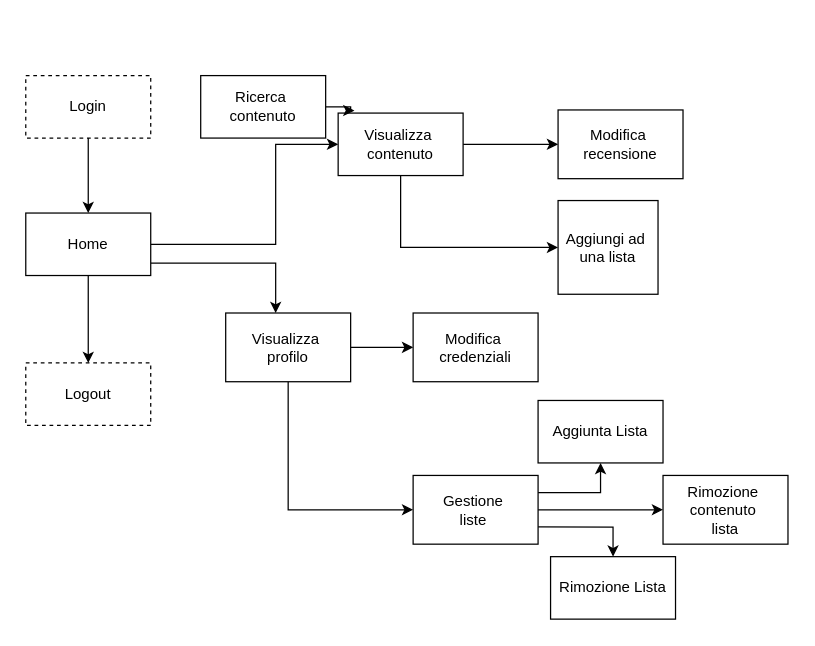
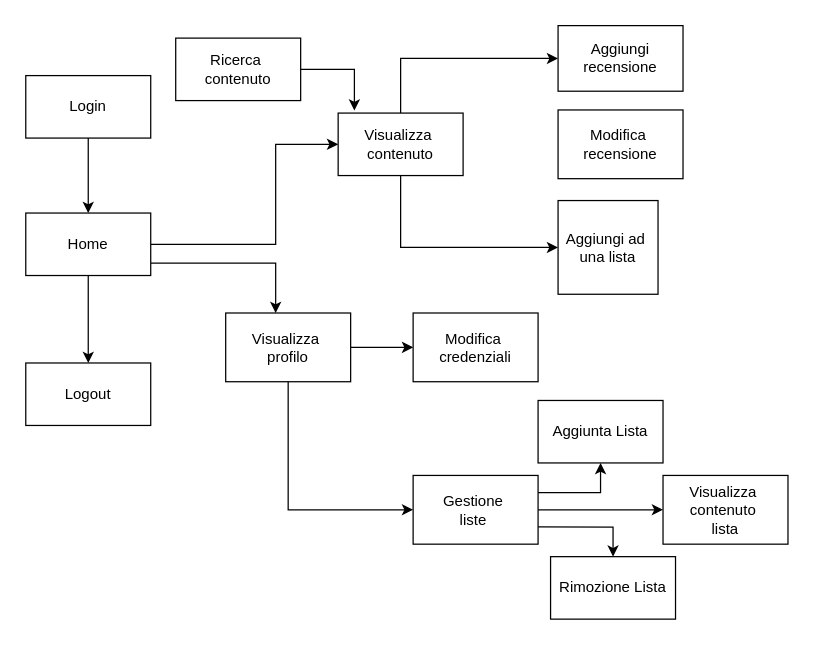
  <mxCell id="0" />
  <mxCell id="1" parent="0" />
  <mxCell id="2" value="" style="edgeStyle=orthogonalEdgeStyle;rounded=0;orthogonalLoop=1;jettySize=auto;html=1;" parent="1" source="5" target="8" edge="1"><mxGeometry relative="1" as="geometry" /></mxCell>
  <mxCell id="3" value="" style="edgeStyle=orthogonalEdgeStyle;rounded=0;orthogonalLoop=1;jettySize=auto;html=1;" parent="1" source="5" target="12" edge="1"><mxGeometry relative="1" as="geometry"><Array as="points"><mxPoint x="220" y="195" /></Array></mxGeometry></mxCell>
  <mxCell id="4" value="" style="edgeStyle=orthogonalEdgeStyle;rounded=0;orthogonalLoop=1;jettySize=auto;html=1;" parent="1" source="5" target="16" edge="1"><mxGeometry relative="1" as="geometry"><Array as="points"><mxPoint x="220" y="210" /></Array></mxGeometry></mxCell>
  <mxCell id="5" value="Home" style="rounded=0;whiteSpace=wrap;html=1;" parent="1" vertex="1"><mxGeometry x="20" y="170" width="100" height="50" as="geometry" /></mxCell>
  <mxCell id="6" value="" style="edgeStyle=orthogonalEdgeStyle;rounded=0;orthogonalLoop=1;jettySize=auto;html=1;" parent="1" source="7" target="5" edge="1"><mxGeometry relative="1" as="geometry" /></mxCell>
- <mxCell id="7" value="Login" style="rounded=0;whiteSpace=wrap;html=1;dashed=1;" parent="1" vertex="1"><mxGeometry x="20" y="60" width="100" height="50" as="geometry" /></mxCell>
- <mxCell id="8" value="Logout" style="rounded=0;whiteSpace=wrap;html=1;dashed=1;" parent="1" vertex="1"><mxGeometry x="20" y="290" width="100" height="50" as="geometry" /></mxCell>
- <mxCell id="10" style="edgeStyle=orthogonalEdgeStyle;rounded=0;orthogonalLoop=1;jettySize=auto;html=1;exitX=1;exitY=0.5;exitDx=0;exitDy=0;entryX=0;entryY=0.5;entryDx=0;entryDy=0;" edge="1" parent="1" source="12" target="27"><mxGeometry relative="1" as="geometry" /></mxCell>
+ <mxCell id="7" value="Login" style="rounded=0;whiteSpace=wrap;html=1;" parent="1" vertex="1"><mxGeometry x="20" y="60" width="100" height="50" as="geometry" /></mxCell>
+ <mxCell id="8" value="Logout" style="rounded=0;whiteSpace=wrap;html=1;" parent="1" vertex="1"><mxGeometry x="20" y="290" width="100" height="50" as="geometry" /></mxCell>
+ <mxCell id="9" value="" style="edgeStyle=orthogonalEdgeStyle;rounded=0;orthogonalLoop=1;jettySize=auto;html=1;entryX=0;entryY=0.5;entryDx=0;entryDy=0;" parent="1" source="12" target="13" edge="1"><mxGeometry relative="1" as="geometry"><Array as="points"><mxPoint x="320" y="46" /></Array></mxGeometry></mxCell>
  <mxCell id="11" style="edgeStyle=orthogonalEdgeStyle;rounded=0;orthogonalLoop=1;jettySize=auto;html=1;exitX=0.5;exitY=1;exitDx=0;exitDy=0;entryX=0;entryY=0.5;entryDx=0;entryDy=0;" edge="1" parent="1" source="12" target="17"><mxGeometry relative="1" as="geometry" /></mxCell>
  <mxCell id="12" value="Visualizza&amp;nbsp;&lt;br&gt;contenuto" style="rounded=0;whiteSpace=wrap;html=1;" parent="1" vertex="1"><mxGeometry x="270" y="90" width="100" height="50" as="geometry" /></mxCell>
+ <mxCell id="13" value="Aggiungi recensione" style="whiteSpace=wrap;html=1;rounded=0;" parent="1" vertex="1"><mxGeometry x="446" y="20" width="100" height="52.5" as="geometry" /></mxCell>
  <mxCell id="14" value="" style="edgeStyle=orthogonalEdgeStyle;rounded=0;orthogonalLoop=1;jettySize=auto;html=1;exitX=1;exitY=0.5;exitDx=0;exitDy=0;entryX=0;entryY=0.5;entryDx=0;entryDy=0;" parent="1" source="16" target="18" edge="1"><mxGeometry relative="1" as="geometry"><Array as="points"><mxPoint x="310" y="278" /><mxPoint x="310" y="278" /></Array></mxGeometry></mxCell>
  <mxCell id="15" style="edgeStyle=orthogonalEdgeStyle;rounded=0;orthogonalLoop=1;jettySize=auto;html=1;exitX=0.5;exitY=1;exitDx=0;exitDy=0;entryX=0;entryY=0.5;entryDx=0;entryDy=0;" edge="1" parent="1" source="16" target="22"><mxGeometry relative="1" as="geometry" /></mxCell>
  <mxCell id="16" value="Visualizza&amp;nbsp;&lt;br&gt;profilo" style="whiteSpace=wrap;html=1;rounded=0;" parent="1" vertex="1"><mxGeometry x="180" y="250" width="100" height="55" as="geometry" /></mxCell>
  <mxCell id="17" value="Aggiungi ad&amp;nbsp;&lt;br&gt;una lista" style="whiteSpace=wrap;html=1;rounded=0;" parent="1" vertex="1"><mxGeometry x="446" y="160" width="80" height="75" as="geometry" /></mxCell>
  <mxCell id="18" value="Modifica&amp;nbsp;&lt;br&gt;credenziali" style="whiteSpace=wrap;html=1;rounded=0;" parent="1" vertex="1"><mxGeometry x="330" y="250" width="100" height="55" as="geometry" /></mxCell>
  <mxCell id="19" style="edgeStyle=orthogonalEdgeStyle;rounded=0;orthogonalLoop=1;jettySize=auto;html=1;exitX=1;exitY=0.75;exitDx=0;exitDy=0;entryX=0.5;entryY=0;entryDx=0;entryDy=0;" edge="1" parent="1" source="22" target="24"><mxGeometry relative="1" as="geometry" /></mxCell>
  <mxCell id="20" style="edgeStyle=orthogonalEdgeStyle;rounded=0;orthogonalLoop=1;jettySize=auto;html=1;exitX=1;exitY=0.25;exitDx=0;exitDy=0;entryX=0.5;entryY=1;entryDx=0;entryDy=0;" edge="1" parent="1" source="22" target="23"><mxGeometry relative="1" as="geometry" /></mxCell>
  <mxCell id="21" style="edgeStyle=orthogonalEdgeStyle;rounded=0;orthogonalLoop=1;jettySize=auto;html=1;exitX=1;exitY=0.5;exitDx=0;exitDy=0;entryX=0;entryY=0.5;entryDx=0;entryDy=0;" edge="1" parent="1" source="22" target="28"><mxGeometry relative="1" as="geometry" /></mxCell>
  <mxCell id="22" value="Gestione&amp;nbsp;&lt;br&gt;liste&amp;nbsp;" style="whiteSpace=wrap;html=1;rounded=0;" parent="1" vertex="1"><mxGeometry x="330" y="380" width="100" height="55" as="geometry" /></mxCell>
  <mxCell id="23" value="Aggiunta Lista" style="whiteSpace=wrap;html=1;rounded=0;" parent="1" vertex="1"><mxGeometry x="430" y="320" width="100" height="50" as="geometry" /></mxCell>
  <mxCell id="24" value="Rimozione Lista" style="whiteSpace=wrap;html=1;rounded=0;" parent="1" vertex="1"><mxGeometry x="440" y="445" width="100" height="50" as="geometry" /></mxCell>
  <mxCell id="25" style="edgeStyle=orthogonalEdgeStyle;rounded=0;orthogonalLoop=1;jettySize=auto;html=1;entryX=0.13;entryY=-0.04;entryDx=0;entryDy=0;entryPerimeter=0;" parent="1" source="26" target="12" edge="1"><mxGeometry relative="1" as="geometry" /></mxCell>
- <mxCell id="26" value="Ricerca&amp;nbsp;&lt;br&gt;contenuto" style="rounded=0;whiteSpace=wrap;html=1;" parent="1" vertex="1"><mxGeometry x="160" y="60" width="100" height="50" as="geometry" /></mxCell>
+ <mxCell id="26" value="Ricerca&amp;nbsp;&lt;br&gt;contenuto" style="rounded=0;whiteSpace=wrap;html=1;" parent="1" vertex="1"><mxGeometry x="140" y="30" width="100" height="50" as="geometry" /></mxCell>
  <mxCell id="27" value="Modifica&amp;nbsp;&lt;br&gt;&lt;div&gt;recensione&lt;/div&gt;" style="whiteSpace=wrap;html=1;rounded=0;" vertex="1" parent="1"><mxGeometry x="446" y="87.5" width="100" height="55" as="geometry" /></mxCell>
- <mxCell id="28" value="Rimozione&amp;nbsp;&lt;br&gt;contenuto&amp;nbsp;&lt;br&gt;lista" style="whiteSpace=wrap;html=1;" parent="1" vertex="1"><mxGeometry x="530" y="380" width="100" height="55" as="geometry" /></mxCell>
+ <mxCell id="28" value="Visualizza&amp;nbsp;&lt;br&gt;contenuto&amp;nbsp;&lt;br&gt;lista" style="whiteSpace=wrap;html=1;" parent="1" vertex="1"><mxGeometry x="530" y="380" width="100" height="55" as="geometry" /></mxCell>
